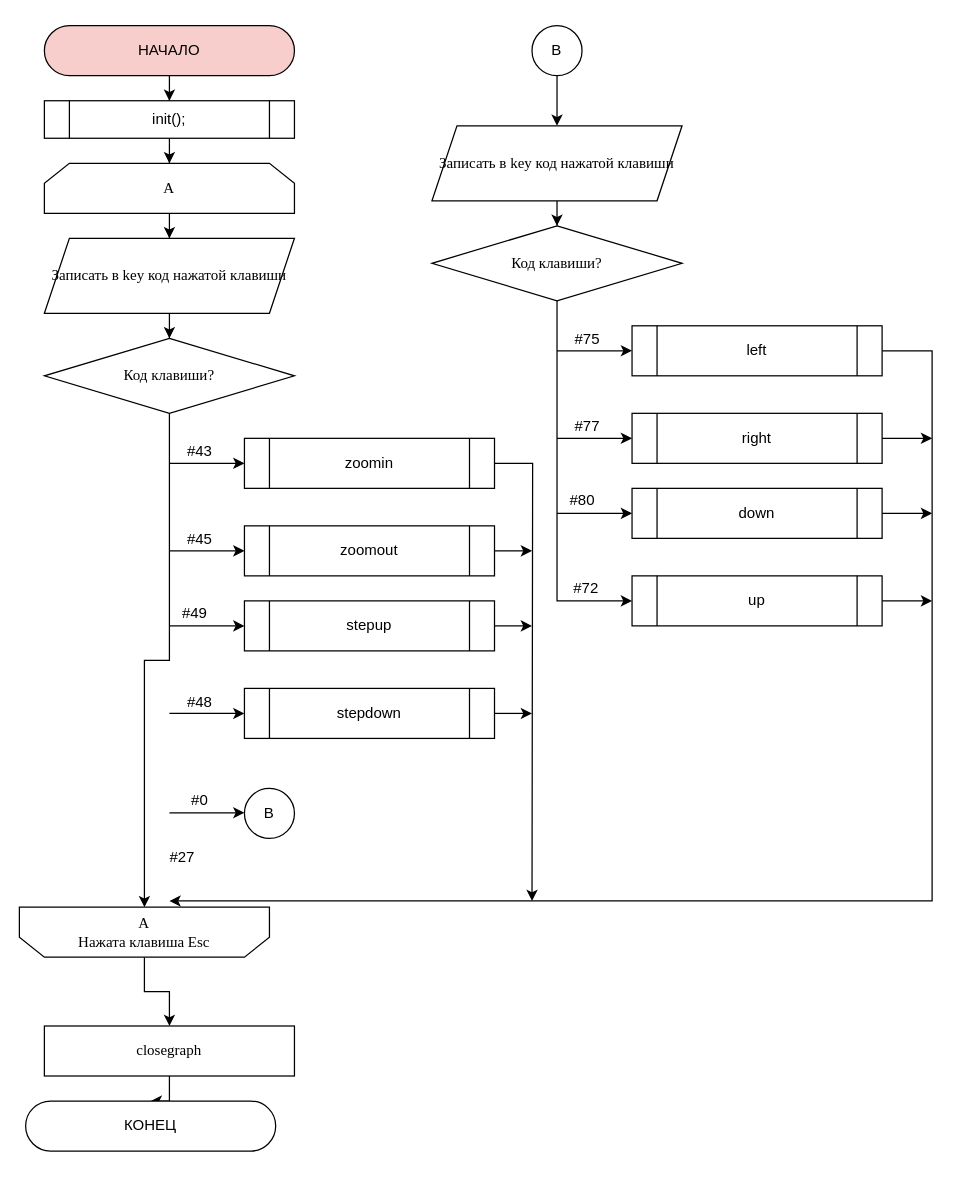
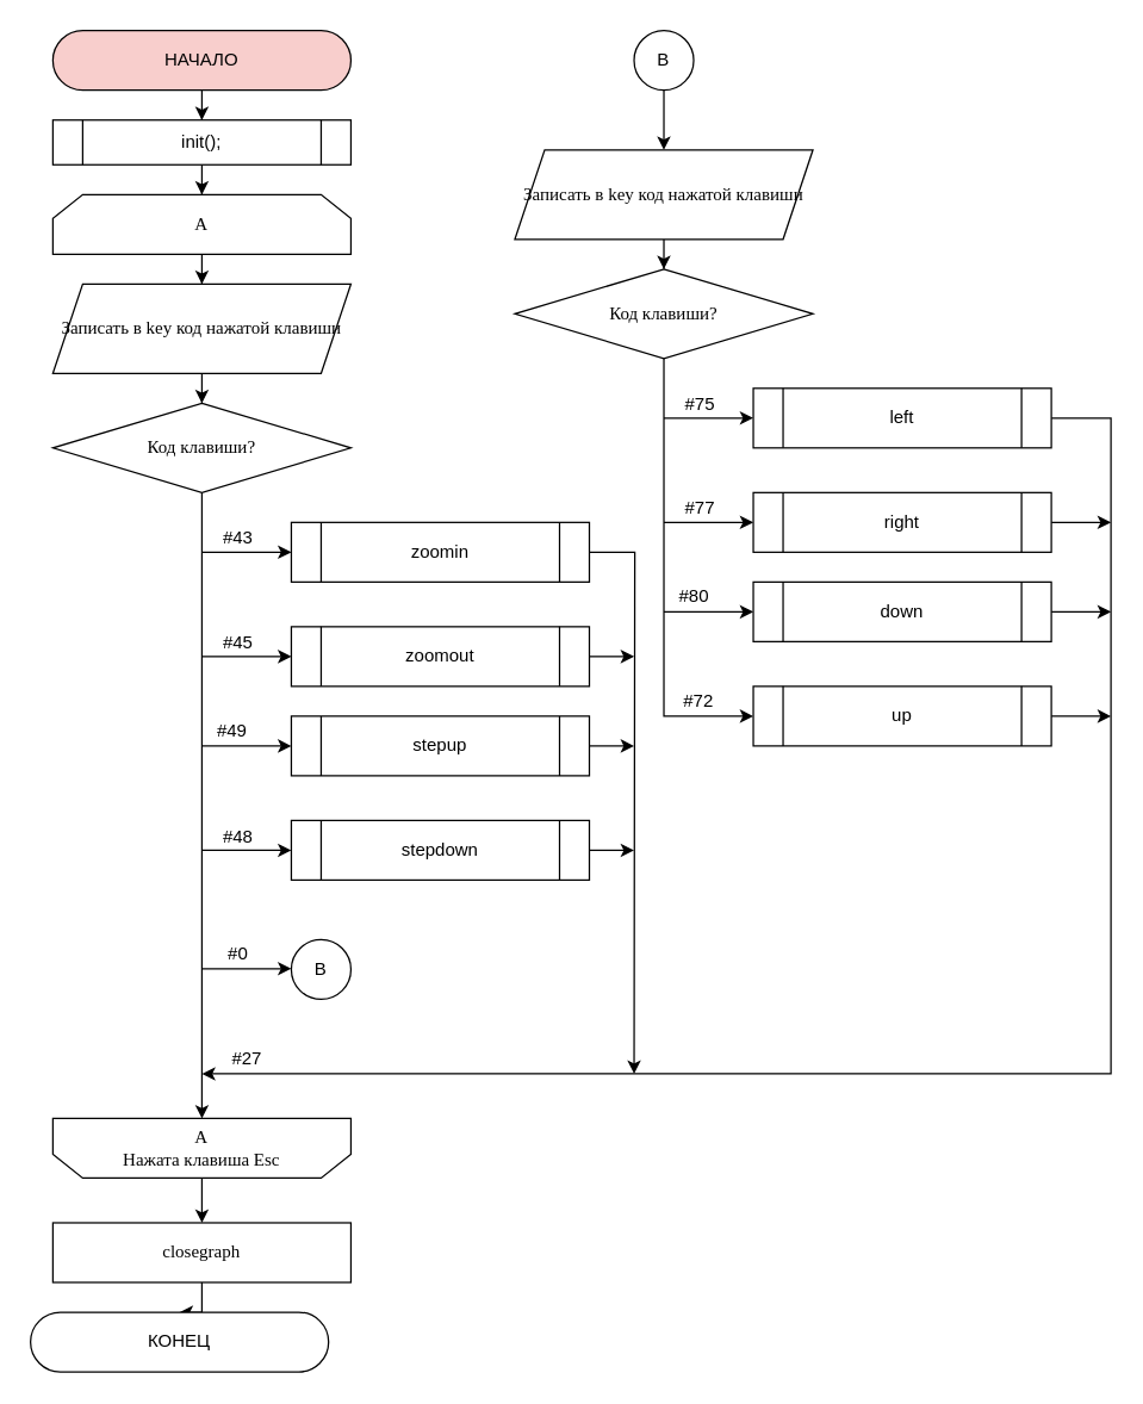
  <mxCell id="0" />
  <mxCell id="1" parent="0" />
  <mxCell id="2" value="" style="edgeStyle=orthogonalEdgeStyle;rounded=0;orthogonalLoop=1;jettySize=auto;html=1;fontSize=12;" edge="1" parent="1" source="3" target="5"><mxGeometry relative="1" as="geometry" /></mxCell>
  <mxCell id="3" value="НАЧАЛО" style="rounded=1;whiteSpace=wrap;html=1;arcSize=50;strokeWidth=1;fontSize=12;fillColor=#f8cecc;" vertex="1" parent="1"><mxGeometry x="35" y="20" width="200" height="40" as="geometry" /></mxCell>
  <mxCell id="4" value="" style="edgeStyle=orthogonalEdgeStyle;rounded=0;orthogonalLoop=1;jettySize=auto;html=1;fontSize=12;" edge="1" parent="1" source="5" target="7"><mxGeometry relative="1" as="geometry" /></mxCell>
  <mxCell id="5" value="init();" style="shape=process;whiteSpace=wrap;html=1;backgroundOutline=1;fontSize=12;" vertex="1" parent="1"><mxGeometry x="35" y="80" width="200" height="30" as="geometry" /></mxCell>
  <mxCell id="6" value="" style="edgeStyle=orthogonalEdgeStyle;rounded=0;orthogonalLoop=1;jettySize=auto;html=1;fontSize=12;" edge="1" parent="1" source="7" target="9"><mxGeometry relative="1" as="geometry" /></mxCell>
  <mxCell id="7" value="A" style="shape=loopLimit;whiteSpace=wrap;html=1;rounded=0;shadow=0;strokeWidth=1;fillColor=#ffffff;fontFamily=Times New Roman;fontSize=12;" vertex="1" parent="1"><mxGeometry x="35" y="130" width="200" height="40" as="geometry" /></mxCell>
  <mxCell id="8" value="" style="edgeStyle=orthogonalEdgeStyle;rounded=0;orthogonalLoop=1;jettySize=auto;html=1;fontSize=12;" edge="1" parent="1" source="9" target="11"><mxGeometry relative="1" as="geometry" /></mxCell>
  <mxCell id="9" value="Записать в&amp;nbsp;key код нажатой клавиши" style="shape=parallelogram;perimeter=parallelogramPerimeter;whiteSpace=wrap;html=1;fixedSize=1;rounded=0;shadow=0;fontFamily=Times New Roman;strokeWidth=1;" vertex="1" parent="1"><mxGeometry x="35" y="190" width="200" height="60" as="geometry" /></mxCell>
  <mxCell id="10" value="#27" style="edgeStyle=orthogonalEdgeStyle;rounded=0;orthogonalLoop=1;jettySize=auto;html=1;fontSize=12;entryX=0.5;entryY=1;entryDx=0;entryDy=0;" edge="1" parent="1" source="11" target="13"><mxGeometry x="0.809" y="30" relative="1" as="geometry"><mxPoint x="135" y="520" as="targetPoint" /><mxPoint as="offset" /></mxGeometry></mxCell>
  <mxCell id="11" value="Код клавиши?" style="rhombus;whiteSpace=wrap;html=1;rounded=0;shadow=0;fontFamily=Times New Roman;strokeWidth=1;" vertex="1" parent="1"><mxGeometry x="35" y="270" width="200" height="60" as="geometry" /></mxCell>
  <mxCell id="12" value="" style="edgeStyle=orthogonalEdgeStyle;rounded=0;orthogonalLoop=1;jettySize=auto;html=1;fontSize=12;" edge="1" parent="1" source="13" target="52"><mxGeometry relative="1" as="geometry" /></mxCell>
- <mxCell id="13" value="A&lt;br&gt;Нажата клавиша Esc" style="shape=loopLimit;whiteSpace=wrap;html=1;rounded=0;shadow=0;strokeWidth=1;fillColor=#ffffff;fontFamily=Times New Roman;fontSize=12;direction=west;" vertex="1" parent="1"><mxGeometry x="15" y="725" width="200" height="40" as="geometry" /></mxCell>
+ <mxCell id="13" value="A&lt;br&gt;Нажата клавиша Esc" style="shape=loopLimit;whiteSpace=wrap;html=1;rounded=0;shadow=0;strokeWidth=1;fillColor=#ffffff;fontFamily=Times New Roman;fontSize=12;direction=west;" vertex="1" parent="1"><mxGeometry x="35" y="750" width="200" height="40" as="geometry" /></mxCell>
  <mxCell id="14" value="" style="edgeStyle=orthogonalEdgeStyle;rounded=0;orthogonalLoop=1;jettySize=auto;html=1;fontSize=12;" edge="1" parent="1" source="15"><mxGeometry relative="1" as="geometry"><mxPoint x="425" y="720" as="targetPoint" /></mxGeometry></mxCell>
  <mxCell id="15" value="zoomin" style="shape=process;whiteSpace=wrap;html=1;backgroundOutline=1;fontSize=12;" vertex="1" parent="1"><mxGeometry x="195" y="350" width="200" height="40" as="geometry" /></mxCell>
  <mxCell id="16" value="" style="endArrow=classic;html=1;fontSize=12;entryX=0;entryY=0.5;entryDx=0;entryDy=0;" edge="1" parent="1" target="15"><mxGeometry width="50" height="50" relative="1" as="geometry"><mxPoint x="135" y="370" as="sourcePoint" /><mxPoint x="185" y="320" as="targetPoint" /></mxGeometry></mxCell>
  <mxCell id="17" value="#43" style="edgeLabel;html=1;align=center;verticalAlign=middle;resizable=0;points=[];fontSize=12;" vertex="1" connectable="0" parent="16"><mxGeometry x="-0.48" y="-1" relative="1" as="geometry"><mxPoint x="7" y="-11" as="offset" /></mxGeometry></mxCell>
  <mxCell id="18" value="" style="edgeStyle=orthogonalEdgeStyle;rounded=0;orthogonalLoop=1;jettySize=auto;html=1;fontSize=12;" edge="1" parent="1" source="19"><mxGeometry relative="1" as="geometry"><mxPoint x="425" y="440" as="targetPoint" /></mxGeometry></mxCell>
  <mxCell id="19" value="zoomout" style="shape=process;whiteSpace=wrap;html=1;backgroundOutline=1;fontSize=12;" vertex="1" parent="1"><mxGeometry x="195" y="420" width="200" height="40" as="geometry" /></mxCell>
  <mxCell id="20" value="" style="endArrow=classic;html=1;fontSize=12;entryX=0;entryY=0.5;entryDx=0;entryDy=0;" edge="1" parent="1" target="19"><mxGeometry width="50" height="50" relative="1" as="geometry"><mxPoint x="135" y="440" as="sourcePoint" /><mxPoint x="185" y="390" as="targetPoint" /></mxGeometry></mxCell>
  <mxCell id="21" value="#45" style="edgeLabel;html=1;align=center;verticalAlign=middle;resizable=0;points=[];fontSize=12;" vertex="1" connectable="0" parent="20"><mxGeometry x="-0.48" y="-1" relative="1" as="geometry"><mxPoint x="7" y="-11" as="offset" /></mxGeometry></mxCell>
  <mxCell id="22" value="" style="edgeStyle=orthogonalEdgeStyle;rounded=0;orthogonalLoop=1;jettySize=auto;html=1;fontSize=12;" edge="1" parent="1" source="23"><mxGeometry relative="1" as="geometry"><mxPoint x="425" y="500" as="targetPoint" /></mxGeometry></mxCell>
  <mxCell id="23" value="stepup" style="shape=process;whiteSpace=wrap;html=1;backgroundOutline=1;fontSize=12;" vertex="1" parent="1"><mxGeometry x="195" y="480" width="200" height="40" as="geometry" /></mxCell>
  <mxCell id="24" value="#49" style="endArrow=classic;html=1;fontSize=12;entryX=0;entryY=0.5;entryDx=0;entryDy=0;" edge="1" parent="1" target="23"><mxGeometry x="-0.333" y="10" width="50" height="50" relative="1" as="geometry"><mxPoint x="135" y="500" as="sourcePoint" /><mxPoint x="185" y="450" as="targetPoint" /><mxPoint as="offset" /></mxGeometry></mxCell>
  <mxCell id="25" value="" style="edgeStyle=orthogonalEdgeStyle;rounded=0;orthogonalLoop=1;jettySize=auto;html=1;fontSize=12;" edge="1" parent="1" source="26"><mxGeometry relative="1" as="geometry"><mxPoint x="425" y="570" as="targetPoint" /></mxGeometry></mxCell>
  <mxCell id="26" value="stepdown" style="shape=process;whiteSpace=wrap;html=1;backgroundOutline=1;fontSize=12;" vertex="1" parent="1"><mxGeometry x="195" y="550" width="200" height="40" as="geometry" /></mxCell>
  <mxCell id="27" value="" style="endArrow=classic;html=1;fontSize=12;entryX=0;entryY=0.5;entryDx=0;entryDy=0;" edge="1" parent="1" target="26"><mxGeometry width="50" height="50" relative="1" as="geometry"><mxPoint x="135" y="570" as="sourcePoint" /><mxPoint x="185" y="520" as="targetPoint" /></mxGeometry></mxCell>
  <mxCell id="28" value="#48" style="edgeLabel;html=1;align=center;verticalAlign=middle;resizable=0;points=[];fontSize=12;" vertex="1" connectable="0" parent="27"><mxGeometry x="-0.48" y="-1" relative="1" as="geometry"><mxPoint x="7" y="-11" as="offset" /></mxGeometry></mxCell>
  <mxCell id="29" value="" style="endArrow=classic;html=1;fontSize=12;entryX=0;entryY=0.5;entryDx=0;entryDy=0;" edge="1" parent="1"><mxGeometry width="50" height="50" relative="1" as="geometry"><mxPoint x="135" y="649.5" as="sourcePoint" /><mxPoint x="195" y="649.5" as="targetPoint" /></mxGeometry></mxCell>
  <mxCell id="30" value="#0" style="edgeLabel;html=1;align=center;verticalAlign=middle;resizable=0;points=[];fontSize=12;" vertex="1" connectable="0" parent="29"><mxGeometry x="-0.48" y="-1" relative="1" as="geometry"><mxPoint x="7" y="-11" as="offset" /></mxGeometry></mxCell>
  <mxCell id="31" value="B" style="ellipse;whiteSpace=wrap;html=1;aspect=fixed;fontSize=12;" vertex="1" parent="1"><mxGeometry x="195" y="630" width="40" height="40" as="geometry" /></mxCell>
  <mxCell id="32" value="" style="edgeStyle=orthogonalEdgeStyle;rounded=0;orthogonalLoop=1;jettySize=auto;html=1;fontSize=12;" edge="1" parent="1" source="33" target="35"><mxGeometry relative="1" as="geometry" /></mxCell>
  <mxCell id="33" value="B" style="ellipse;whiteSpace=wrap;html=1;aspect=fixed;fontSize=12;" vertex="1" parent="1"><mxGeometry x="425" y="20" width="40" height="40" as="geometry" /></mxCell>
  <mxCell id="34" value="" style="edgeStyle=orthogonalEdgeStyle;rounded=0;orthogonalLoop=1;jettySize=auto;html=1;fontSize=12;" edge="1" parent="1" source="35" target="37"><mxGeometry relative="1" as="geometry" /></mxCell>
  <mxCell id="35" value="Записать в&amp;nbsp;key код нажатой клавиши" style="shape=parallelogram;perimeter=parallelogramPerimeter;whiteSpace=wrap;html=1;fixedSize=1;rounded=0;shadow=0;fontFamily=Times New Roman;strokeWidth=1;" vertex="1" parent="1"><mxGeometry x="345" y="100" width="200" height="60" as="geometry" /></mxCell>
  <mxCell id="36" value="#72" style="edgeStyle=orthogonalEdgeStyle;rounded=0;orthogonalLoop=1;jettySize=auto;html=1;fontSize=12;entryX=0;entryY=0.5;entryDx=0;entryDy=0;" edge="1" parent="1" source="37" target="39"><mxGeometry x="0.75" y="10" relative="1" as="geometry"><mxPoint as="offset" /></mxGeometry></mxCell>
  <mxCell id="37" value="Код клавиши?" style="rhombus;whiteSpace=wrap;html=1;rounded=0;shadow=0;fontFamily=Times New Roman;strokeWidth=1;" vertex="1" parent="1"><mxGeometry x="345" y="180" width="200" height="60" as="geometry" /></mxCell>
  <mxCell id="38" value="" style="edgeStyle=orthogonalEdgeStyle;rounded=0;orthogonalLoop=1;jettySize=auto;html=1;fontSize=12;" edge="1" parent="1" source="39"><mxGeometry relative="1" as="geometry"><mxPoint x="745" y="480" as="targetPoint" /></mxGeometry></mxCell>
  <mxCell id="39" value="&lt;span style=&quot;font-family: &amp;#34;helvetica&amp;#34;&quot;&gt;up&lt;/span&gt;" style="shape=process;whiteSpace=wrap;html=1;backgroundOutline=1;rounded=0;shadow=0;fontFamily=Times New Roman;strokeWidth=1;" vertex="1" parent="1"><mxGeometry x="505" y="460" width="200" height="40" as="geometry" /></mxCell>
  <mxCell id="40" value="" style="edgeStyle=orthogonalEdgeStyle;rounded=0;orthogonalLoop=1;jettySize=auto;html=1;fontSize=12;exitX=1;exitY=0.5;exitDx=0;exitDy=0;" edge="1" parent="1" source="41"><mxGeometry relative="1" as="geometry"><mxPoint x="135" y="720" as="targetPoint" /><Array as="points"><mxPoint x="745" y="280" /><mxPoint x="745" y="720" /></Array></mxGeometry></mxCell>
  <mxCell id="41" value="left" style="shape=process;whiteSpace=wrap;html=1;backgroundOutline=1;fontSize=12;" vertex="1" parent="1"><mxGeometry x="505" y="260" width="200" height="40" as="geometry" /></mxCell>
  <mxCell id="42" value="" style="endArrow=classic;html=1;fontSize=12;entryX=0;entryY=0.5;entryDx=0;entryDy=0;" edge="1" parent="1" target="41"><mxGeometry width="50" height="50" relative="1" as="geometry"><mxPoint x="445" y="280" as="sourcePoint" /><mxPoint x="495" y="230" as="targetPoint" /></mxGeometry></mxCell>
  <mxCell id="43" value="#75" style="edgeLabel;html=1;align=center;verticalAlign=middle;resizable=0;points=[];fontSize=12;" vertex="1" connectable="0" parent="42"><mxGeometry x="-0.48" y="-1" relative="1" as="geometry"><mxPoint x="7" y="-11" as="offset" /></mxGeometry></mxCell>
  <mxCell id="44" value="" style="edgeStyle=orthogonalEdgeStyle;rounded=0;orthogonalLoop=1;jettySize=auto;html=1;fontSize=12;" edge="1" parent="1" source="45"><mxGeometry relative="1" as="geometry"><mxPoint x="745" y="350" as="targetPoint" /></mxGeometry></mxCell>
  <mxCell id="45" value="right" style="shape=process;whiteSpace=wrap;html=1;backgroundOutline=1;fontSize=12;" vertex="1" parent="1"><mxGeometry x="505" y="330" width="200" height="40" as="geometry" /></mxCell>
  <mxCell id="46" value="" style="endArrow=classic;html=1;fontSize=12;entryX=0;entryY=0.5;entryDx=0;entryDy=0;" edge="1" parent="1" target="45"><mxGeometry width="50" height="50" relative="1" as="geometry"><mxPoint x="445" y="350" as="sourcePoint" /><mxPoint x="495" y="300" as="targetPoint" /></mxGeometry></mxCell>
  <mxCell id="47" value="#77" style="edgeLabel;html=1;align=center;verticalAlign=middle;resizable=0;points=[];fontSize=12;" vertex="1" connectable="0" parent="46"><mxGeometry x="-0.48" y="-1" relative="1" as="geometry"><mxPoint x="7" y="-11" as="offset" /></mxGeometry></mxCell>
  <mxCell id="48" value="" style="edgeStyle=orthogonalEdgeStyle;rounded=0;orthogonalLoop=1;jettySize=auto;html=1;fontSize=12;" edge="1" parent="1" source="49"><mxGeometry relative="1" as="geometry"><mxPoint x="745" y="410" as="targetPoint" /></mxGeometry></mxCell>
  <mxCell id="49" value="down" style="shape=process;whiteSpace=wrap;html=1;backgroundOutline=1;fontSize=12;" vertex="1" parent="1"><mxGeometry x="505" y="390" width="200" height="40" as="geometry" /></mxCell>
  <mxCell id="50" value="#80" style="endArrow=classic;html=1;fontSize=12;entryX=0;entryY=0.5;entryDx=0;entryDy=0;" edge="1" parent="1" target="49"><mxGeometry x="-0.333" y="10" width="50" height="50" relative="1" as="geometry"><mxPoint x="445" y="410" as="sourcePoint" /><mxPoint x="495" y="360" as="targetPoint" /><mxPoint as="offset" /></mxGeometry></mxCell>
  <mxCell id="51" value="" style="edgeStyle=orthogonalEdgeStyle;rounded=0;orthogonalLoop=1;jettySize=auto;html=1;fontSize=12;" edge="1" parent="1" source="52" target="53"><mxGeometry relative="1" as="geometry" /></mxCell>
  <mxCell id="52" value="closegraph" style="whiteSpace=wrap;html=1;rounded=0;shadow=0;fontFamily=Times New Roman;strokeWidth=1;" vertex="1" parent="1"><mxGeometry x="35" y="820" width="200" height="40" as="geometry" /></mxCell>
  <mxCell id="53" value="КОНЕЦ" style="rounded=1;whiteSpace=wrap;html=1;arcSize=50;strokeWidth=1;fontSize=12;" vertex="1" parent="1"><mxGeometry x="20" y="880" width="200" height="40" as="geometry" /></mxCell>
